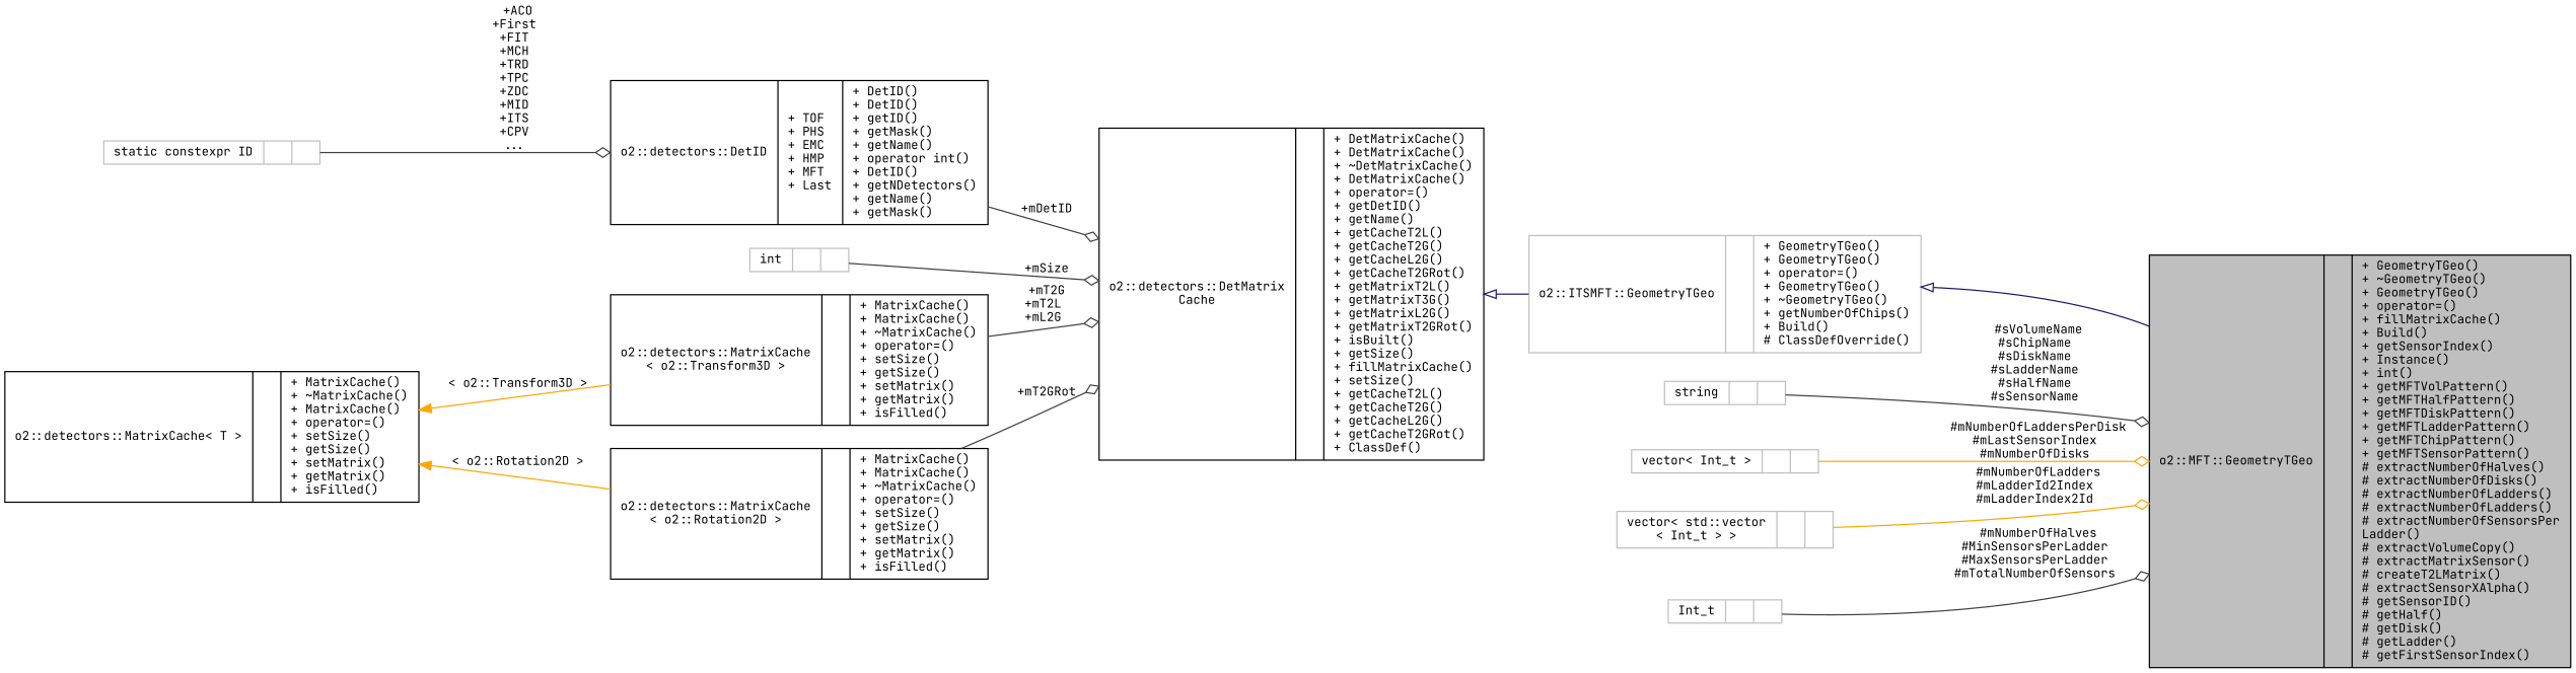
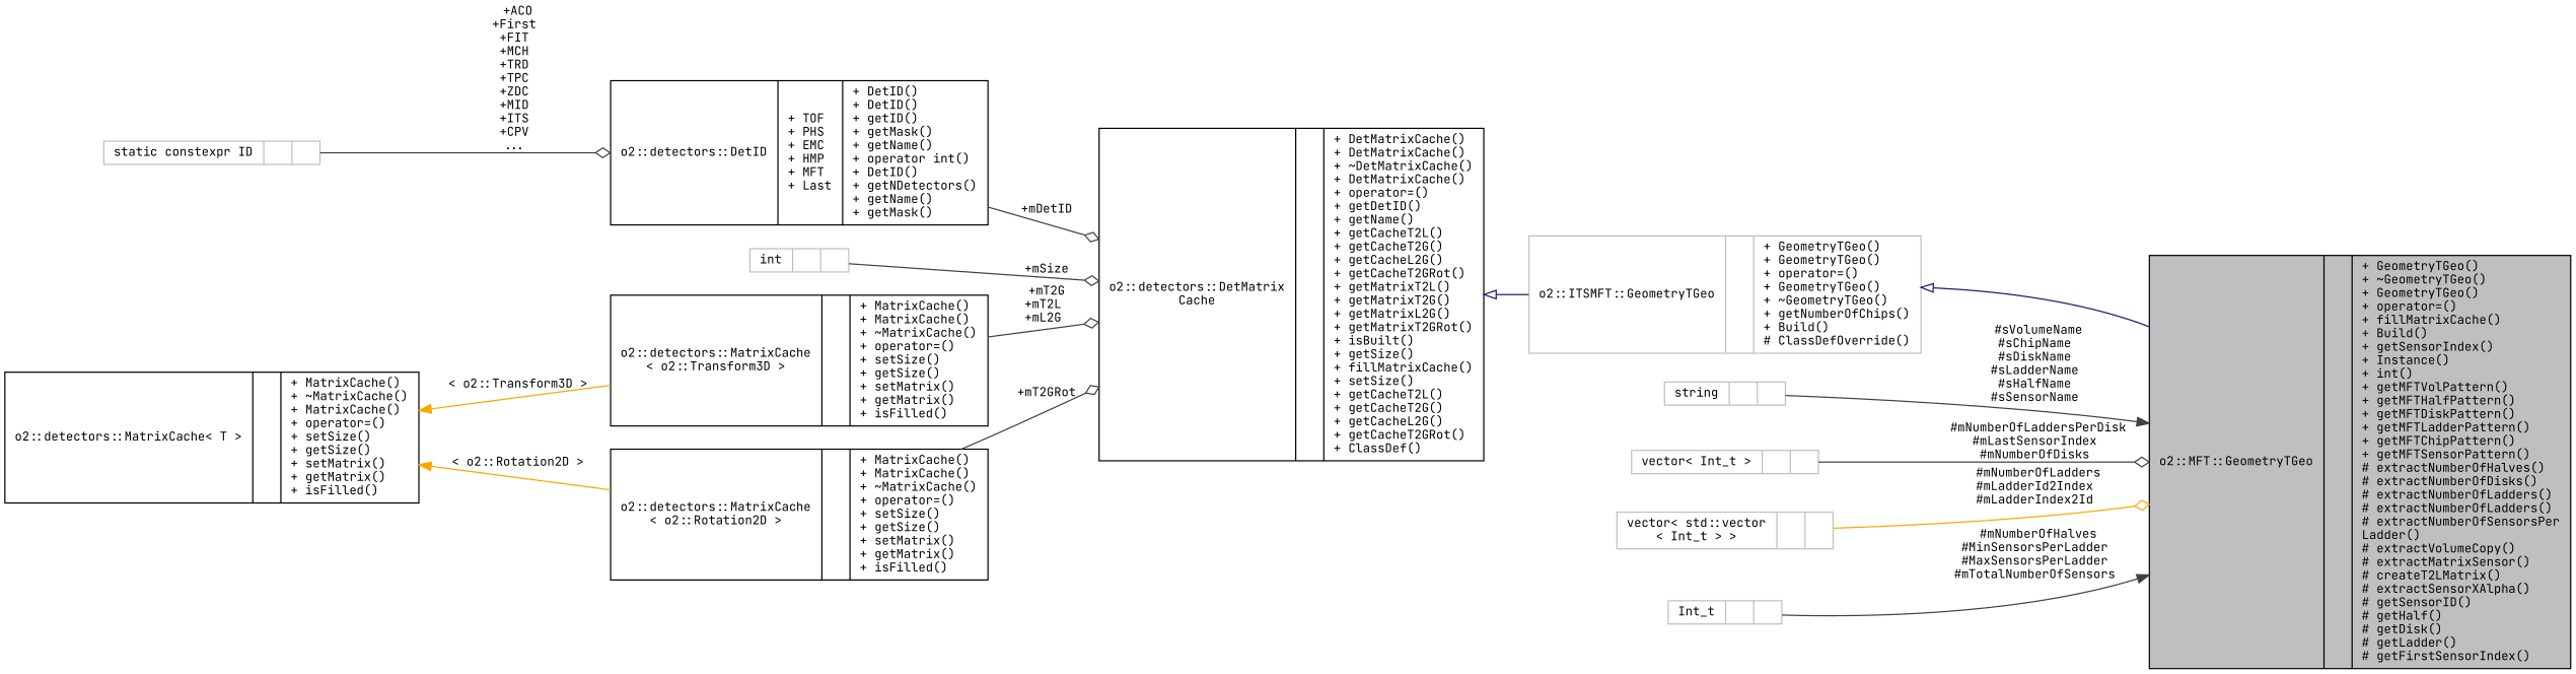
  digraph {
    fontname="JetBrains Mono"
    rankdir=LR
    node [color=grey75 fontname="JetBrains Mono" fontsize=10 shape=record]
    edge [color=grey25 fontname="JetBrains Mono" fontsize=10 labelfontname=Helvetica labelfontsize=10 style=solid arrowhead=odiamond]
    n1 [color=black fillcolor=grey75 fontcolor=black height=0.2 label="{o2::MFT::GeometryTGeo\n||+ GeometryTGeo()\l+ ~GeometryTGeo()\l+ GeometryTGeo()\l+ operator=()\l+ fillMatrixCache()\l+ Build()\l+ getSensorIndex()\l+ Instance()\l+ int()\l+ getMFTVolPattern()\l+ getMFTHalfPattern()\l+ getMFTDiskPattern()\l+ getMFTLadderPattern()\l+ getMFTChipPattern()\l+ getMFTSensorPattern()\l# extractNumberOfHalves()\l# extractNumberOfDisks()\l# extractNumberOfLadders()\l# extractNumberOfLadders()\l# extractNumberOfSensorsPer\lLadder()\l# extractVolumeCopy()\l# extractMatrixSensor()\l# createT2LMatrix()\l# extractSensorXAlpha()\l# getSensorID()\l# getHalf()\l# getDisk()\l# getLadder()\l# getFirstSensorIndex()\l}" style=filled width=0.4]
    n2 [height=0.2 label="{o2::ITSMFT::GeometryTGeo\n||+ GeometryTGeo()\l+ GeometryTGeo()\l+ operator=()\l+ GeometryTGeo()\l+ ~GeometryTGeo()\l+ getNumberOfChips()\l+ Build()\l# ClassDefOverride()\l}" width=0.4]
-   n3 [color=black height=0.2 label="{o2::detectors::DetMatrix\lCache\n||+ DetMatrixCache()\l+ DetMatrixCache()\l+ ~DetMatrixCache()\l+ DetMatrixCache()\l+ operator=()\l+ getDetID()\l+ getName()\l+ getCacheT2L()\l+ getCacheT2G()\l+ getCacheL2G()\l+ getCacheT2GRot()\l+ getMatrixT2L()\l+ getMatrixT3G()\l+ getMatrixL2G()\l+ getMatrixT2GRot()\l+ isBuilt()\l+ getSize()\l+ fillMatrixCache()\l+ setSize()\l+ getCacheT2L()\l+ getCacheT2G()\l+ getCacheL2G()\l+ getCacheT2GRot()\l+ ClassDef()\l}" width=0.4]
+   n3 [color=black height=0.2 label="{o2::detectors::DetMatrix\lCache\n||+ DetMatrixCache()\l+ DetMatrixCache()\l+ ~DetMatrixCache()\l+ DetMatrixCache()\l+ operator=()\l+ getDetID()\l+ getName()\l+ getCacheT2L()\l+ getCacheT2G()\l+ getCacheL2G()\l+ getCacheT2GRot()\l+ getMatrixT2L()\l+ getMatrixT2G()\l+ getMatrixL2G()\l+ getMatrixT2GRot()\l+ isBuilt()\l+ getSize()\l+ fillMatrixCache()\l+ setSize()\l+ getCacheT2L()\l+ getCacheT2G()\l+ getCacheL2G()\l+ getCacheT2GRot()\l+ ClassDef()\l}" width=0.4]
    n4 [color=black height=0.2 label="{o2::detectors::DetID\n|+ TOF\l+ PHS\l+ EMC\l+ HMP\l+ MFT\l+ Last\l|+ DetID()\l+ DetID()\l+ getID()\l+ getMask()\l+ getName()\l+ operator int()\l+ DetID()\l+ getNDetectors()\l+ getName()\l+ getMask()\l}" width=0.4]
    n5 [height=0.2 label="{static constexpr ID\n||}" width=0.4]
    n6 [height=0.2 label="{int\n||}" width=0.4]
    n7 [color=black height=0.2 label="{o2::detectors::MatrixCache\l\< o2::Transform3D \>\n||+ MatrixCache()\l+ MatrixCache()\l+ ~MatrixCache()\l+ operator=()\l+ setSize()\l+ getSize()\l+ setMatrix()\l+ getMatrix()\l+ isFilled()\l}" width=0.4]
    n8 [color=black height=0.2 label="{o2::detectors::MatrixCache\< T \>\n||+ MatrixCache()\l+ ~MatrixCache()\l+ MatrixCache()\l+ operator=()\l+ setSize()\l+ getSize()\l+ setMatrix()\l+ getMatrix()\l+ isFilled()\l}" width=0.4]
    n9 [color=black height=0.2 label="{o2::detectors::MatrixCache\l\< o2::Rotation2D \>\n||+ MatrixCache()\l+ MatrixCache()\l+ ~MatrixCache()\l+ operator=()\l+ setSize()\l+ getSize()\l+ setMatrix()\l+ getMatrix()\l+ isFilled()\l}" width=0.4]
    n10 [height=0.2 label="{string\n||}" width=0.4]
    n11 [height=0.2 label="{vector\< Int_t \>\n||}" width=0.4]
    n12 [height=0.2 label="{vector\< std::vector\l\< Int_t \> \>\n||}" width=0.4]
    n13 [height=0.2 label="{Int_t\n||}" width=0.4]
    n2 -> n1 [arrowtail=onormal color=midnightblue dir=back arrowhead=""]
    n3 -> n2 [arrowtail=onormal color=midnightblue dir=back arrowhead=""]
    n4 -> n3 [label=" +mDetID"]
    n5 -> n4 [label=" +ACO\n+First\n+FIT\n+MCH\n+TRD\n+TPC\n+ZDC\n+MID\n+ITS\n+CPV\n..."]
    n6 -> n3 [label=" +mSize"]
    n7 -> n3 [label=" +mT2G\n+mT2L\n+mL2G"]
    n8 -> n7 [color=orange dir=back label=" \< o2::Transform3D \>" arrowhead=""]
    n8 -> n9 [color=orange dir=back label=" \< o2::Rotation2D \>" arrowhead=""]
    n9 -> n3 [label=" +mT2GRot"]
-   n10 -> n1 [label=" #sVolumeName\n#sChipName\n#sDiskName\n#sLadderName\n#sHalfName\n#sSensorName"]
-   n11 -> n1 [color=orange label=" #mNumberOfLaddersPerDisk\n#mLastSensorIndex\n#mNumberOfDisks"]
+   n10 -> n1 [arrowhead=normal label=" #sVolumeName\n#sChipName\n#sDiskName\n#sLadderName\n#sHalfName\n#sSensorName"]
+   n11 -> n1 [label=" #mNumberOfLaddersPerDisk\n#mLastSensorIndex\n#mNumberOfDisks"]
    n12 -> n1 [color=orange label=" #mNumberOfLadders\n#mLadderId2Index\n#mLadderIndex2Id"]
-   n13 -> n1 [label=" #mNumberOfHalves\n#MinSensorsPerLadder\n#MaxSensorsPerLadder\n#mTotalNumberOfSensors"]
+   n13 -> n1 [arrowhead=normal label=" #mNumberOfHalves\n#MinSensorsPerLadder\n#MaxSensorsPerLadder\n#mTotalNumberOfSensors"]
  }
